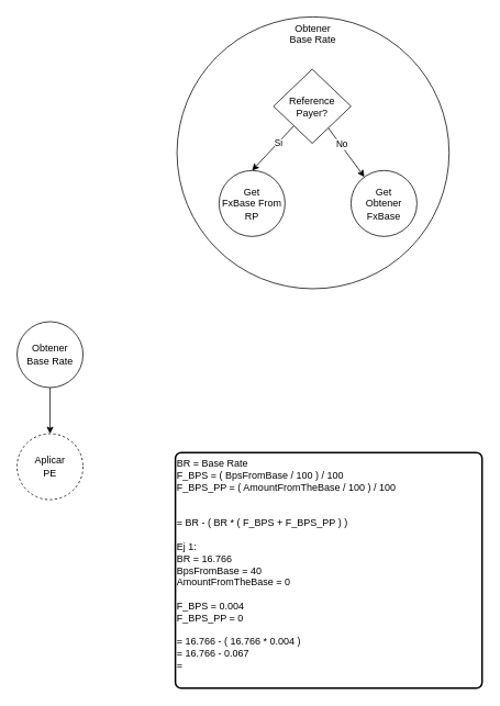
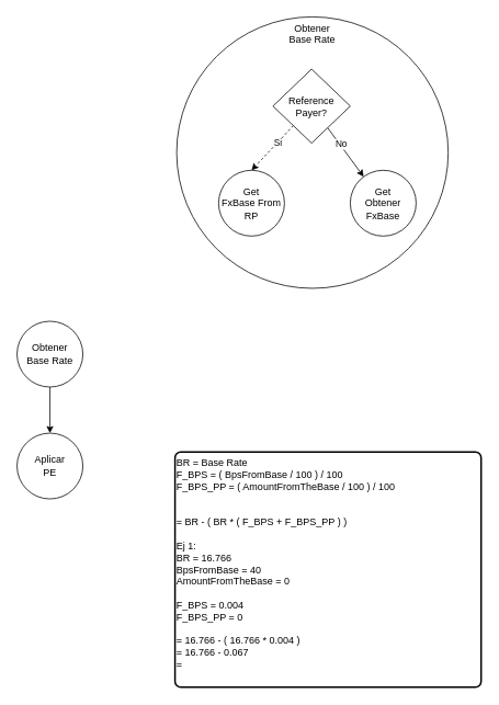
  <mxCell id="0" />
  <mxCell id="1" parent="0" />
  <mxCell id="2" value="" style="edgeStyle=orthogonalEdgeStyle;rounded=0;orthogonalLoop=1;jettySize=auto;html=1;" edge="1" parent="1" source="3" target="4"><mxGeometry relative="1" as="geometry" /></mxCell>
  <mxCell id="3" value="Obtener&lt;br&gt;Base Rate" style="ellipse;whiteSpace=wrap;html=1;aspect=fixed;" vertex="1" parent="1"><mxGeometry x="20" y="390" width="80" height="80" as="geometry" /></mxCell>
- <mxCell id="4" value="Aplicar&lt;br&gt;PE" style="ellipse;whiteSpace=wrap;html=1;aspect=fixed;dashed=1;" vertex="1" parent="1"><mxGeometry x="20" y="526" width="80" height="80" as="geometry" /></mxCell>
+ <mxCell id="4" value="Aplicar&lt;br&gt;PE" style="ellipse;whiteSpace=wrap;html=1;aspect=fixed;" vertex="1" parent="1"><mxGeometry x="20" y="526" width="80" height="80" as="geometry" /></mxCell>
  <mxCell id="5" value="" style="group" vertex="1" connectable="0" parent="1"><mxGeometry x="214" y="20" width="330" height="330" as="geometry" /></mxCell>
  <mxCell id="6" value="Obtener&lt;br&gt;Base Rate" style="ellipse;whiteSpace=wrap;html=1;aspect=fixed;horizontal=1;verticalAlign=top;" vertex="1" parent="5"><mxGeometry width="330" height="330" as="geometry" /></mxCell>
  <mxCell id="7" value="Get&lt;br&gt;FxBase From&lt;br&gt;RP" style="ellipse;whiteSpace=wrap;html=1;aspect=fixed;" vertex="1" parent="5"><mxGeometry x="51" y="186.5" width="80" height="80" as="geometry" /></mxCell>
  <mxCell id="8" value="Get&lt;br&gt;Obtener FxBase" style="ellipse;whiteSpace=wrap;html=1;aspect=fixed;" vertex="1" parent="5"><mxGeometry x="211" y="186.5" width="80" height="80" as="geometry" /></mxCell>
- <mxCell id="9" style="rounded=0;orthogonalLoop=1;jettySize=auto;html=1;entryX=0.5;entryY=0;entryDx=0;entryDy=0;" edge="1" parent="5" source="13" target="7"><mxGeometry relative="1" as="geometry" /></mxCell>
+ <mxCell id="9" style="rounded=0;orthogonalLoop=1;jettySize=auto;html=1;entryX=0.5;entryY=0;entryDx=0;entryDy=0;dashed=1;" edge="1" parent="5" source="13" target="7"><mxGeometry relative="1" as="geometry" /></mxCell>
  <mxCell id="10" value="Si" style="edgeLabel;html=1;align=center;verticalAlign=middle;resizable=0;points=[];" vertex="1" connectable="0" parent="9"><mxGeometry x="-0.253" relative="1" as="geometry"><mxPoint as="offset" /></mxGeometry></mxCell>
  <mxCell id="11" style="rounded=0;orthogonalLoop=1;jettySize=auto;html=1;" edge="1" parent="5" source="13" target="8"><mxGeometry relative="1" as="geometry" /></mxCell>
  <mxCell id="12" value="No" style="edgeLabel;html=1;align=center;verticalAlign=middle;resizable=0;points=[];" vertex="1" connectable="0" parent="11"><mxGeometry x="-0.318" y="2" relative="1" as="geometry"><mxPoint y="1" as="offset" /></mxGeometry></mxCell>
  <mxCell id="13" value="Reference&lt;br style=&quot;border-color: var(--border-color);&quot;&gt;Payer?" style="rhombus;whiteSpace=wrap;html=1;" vertex="1" parent="5"><mxGeometry x="117" y="63.5" width="94" height="90" as="geometry" /></mxCell>
  <mxCell id="14" value="BR = Base Rate&lt;br&gt;F_BPS = ( BpsFromBase / 100 ) / 100&lt;br&gt;F_BPS_PP = ( AmountFromTheBase / 100 ) / 100&lt;br&gt;&lt;br&gt;&amp;nbsp;&lt;br&gt;= BR - ( BR * ( F_BPS + F_BPS_PP ) )&lt;br&gt;&lt;br&gt;Ej 1:&lt;br&gt;BR = 16.766&lt;br&gt;BpsFromBase = 40&lt;br&gt;AmountFromTheBase = 0&lt;br&gt;&lt;br&gt;F_BPS = 0.004&lt;br&gt;F_BPS_PP = 0&lt;br&gt;&lt;br&gt;= 16.766 - ( 16.766 * 0.004 )&lt;br&gt;= 16.766 - 0.067&lt;br&gt;=&amp;nbsp;" style="rounded=1;whiteSpace=wrap;html=1;absoluteArcSize=1;arcSize=14;strokeWidth=2;align=left;verticalAlign=top;" vertex="1" parent="1"><mxGeometry x="212" y="549" width="372" height="286" as="geometry" /></mxCell>
